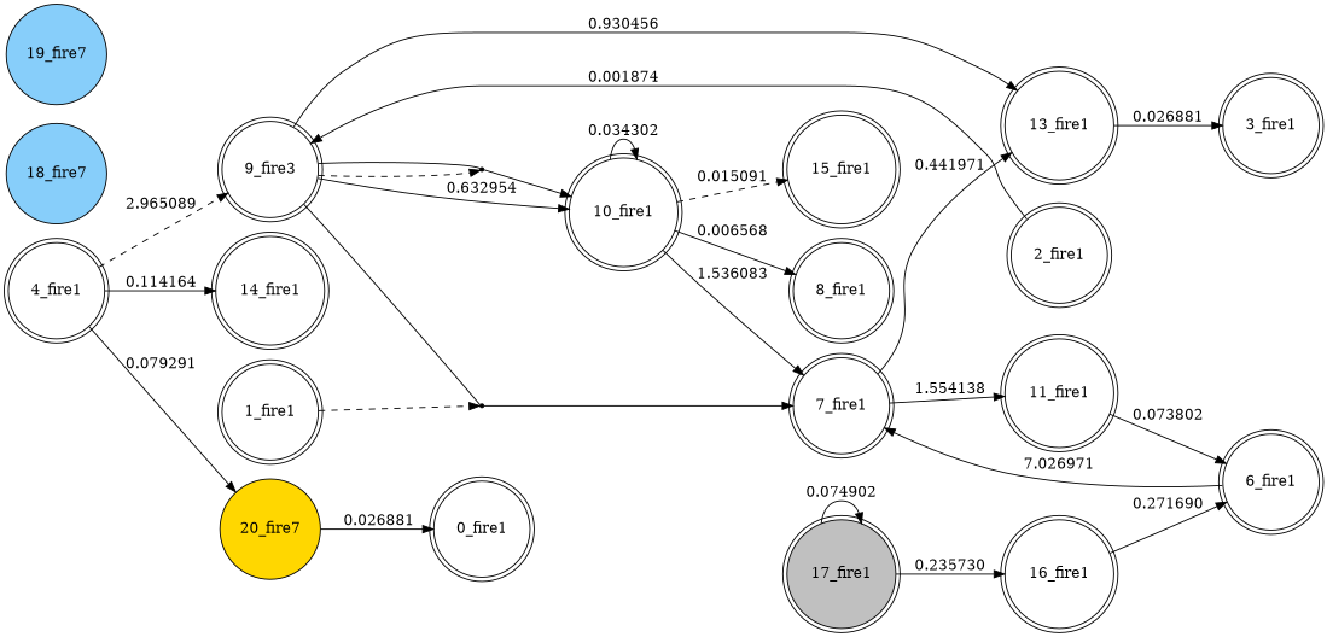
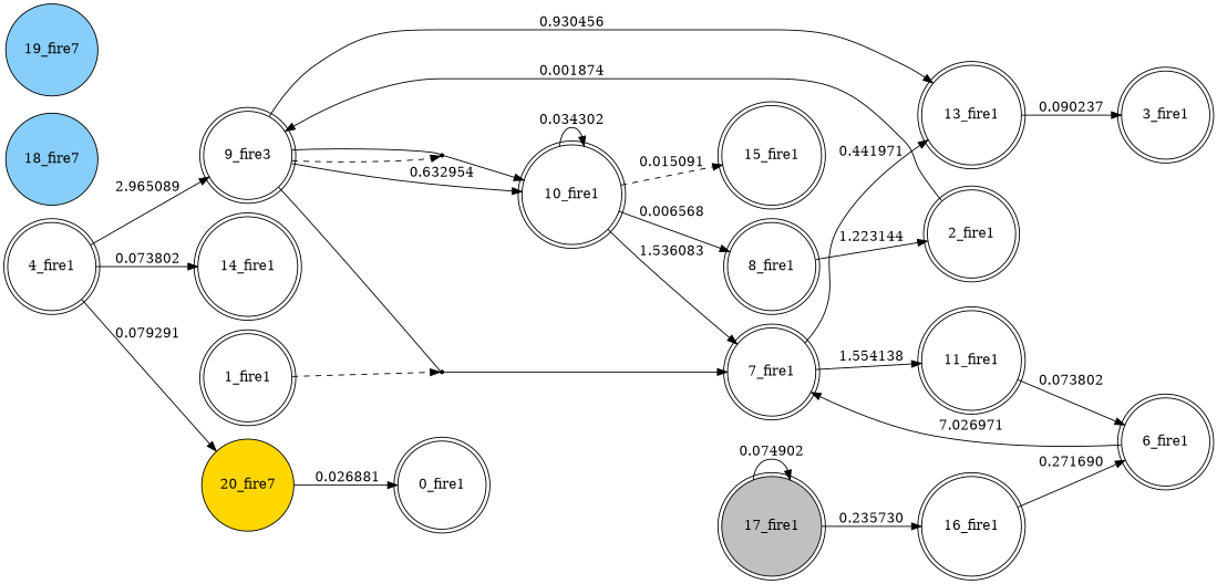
  digraph {
    rankdir=LR
    node [shape=doublecircle]
    n1 [label="0_fire1"]
    n2 [label="1_fire1"]
    21 [shape=point]
    n4 [label="7_fire1"]
    n5 [label="2_fire1"]
    n6 [label="9_fire3"]
    n7 [label="13_fire1"]
    n8 [label="10_fire1"]
    22 [shape=point]
    n10 [label="3_fire1"]
    n11 [label="4_fire1"]
    n12 [label="14_fire1"]
    n13 [fillcolor=gold label="20_fire7" shape=circle style=filled]
    n14 [label="6_fire1"]
    n15 [label="11_fire1"]
    n16 [label="8_fire1"]
    n17 [label="15_fire1"]
    n18 [fillcolor=gray label="17_fire1" style=filled]
    n19 [label="16_fire1"]
    n20 [fillcolor=lightskyblue label="18_fire7" shape=circle style=filled]
    n21 [fillcolor=lightskyblue label="19_fire7" shape=circle style=filled]
    n2 -> 21 [style=dashed]
    21 -> n4
    n4 -> n7 [label=0.441971]
    n4 -> n15 [label=1.554138]
    n5 -> n6 [label=0.001874]
    n6 -> 21 [dir=none]
    n6 -> n7 [label=0.930456]
    n6 -> n8 [label=0.632954]
    n6 -> 22 [style=dashed]
    n6 -> 22 [dir=none]
-   n7 -> n10 [label=0.026881]
+   n7 -> n10 [label=0.090237]
    n8 -> n4 [label=1.536083]
    n8 -> n8 [label=0.034302]
    n8 -> n16 [label=0.006568]
    n8 -> n17 [label=0.015091 style=dashed]
    22 -> n8
-   n11 -> n6 [label=2.965089 style=dashed]
-   n11 -> n12 [label=0.114164]
+   n11 -> n6 [label=2.965089]
+   n11 -> n12 [label=0.073802]
    n11 -> n13 [label=0.079291]
    n13 -> n1 [label=0.026881]
    n14 -> n4 [label=7.026971]
    n15 -> n14 [label=0.073802]
+   n16 -> n5 [label=1.223144]
    n18 -> n18 [label=0.074902]
    n18 -> n19 [label=0.235730]
    n19 -> n14 [label=0.271690]
  }
